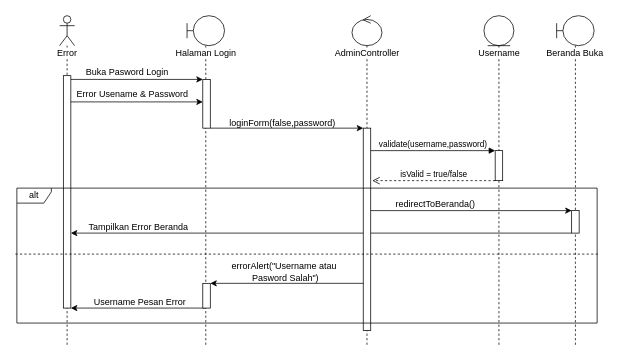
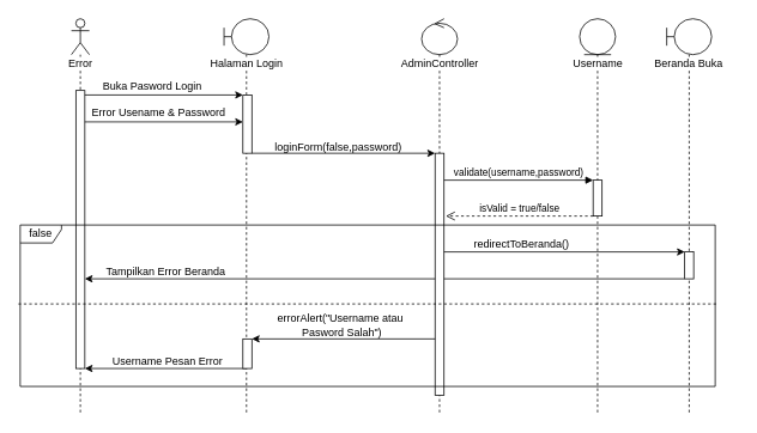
  <mxCell id="0" />
  <mxCell id="1" parent="0" />
  <mxCell id="2" style="rounded=0;orthogonalLoop=1;jettySize=auto;html=1;" parent="1" edge="1"><mxGeometry relative="1" as="geometry"><mxPoint x="762" y="310" as="sourcePoint" /><mxPoint x="94" y="310" as="targetPoint" /></mxGeometry></mxCell>
  <mxCell id="3" style="rounded=0;orthogonalLoop=1;jettySize=auto;html=1;" parent="1" edge="1"><mxGeometry relative="1" as="geometry"><mxPoint x="273.5" y="410" as="sourcePoint" /><mxPoint x="94" y="410" as="targetPoint" /></mxGeometry></mxCell>
  <mxCell id="4" value="" style="shape=umlLifeline;perimeter=lifelinePerimeter;whiteSpace=wrap;html=1;container=1;dropTarget=0;collapsible=0;recursiveResize=0;outlineConnect=0;portConstraint=eastwest;newEdgeStyle={&quot;curved&quot;:0,&quot;rounded&quot;:0};participant=umlBoundary;" parent="1" vertex="1"><mxGeometry x="249" y="20" width="50" height="440" as="geometry" /></mxCell>
  <mxCell id="5" value="" style="html=1;points=[[0,0,0,0,5],[0,1,0,0,-5],[1,0,0,0,5],[1,1,0,0,-5]];perimeter=orthogonalPerimeter;outlineConnect=0;targetShapes=umlLifeline;portConstraint=eastwest;newEdgeStyle={&quot;curved&quot;:0,&quot;rounded&quot;:0};" parent="4" vertex="1"><mxGeometry x="21" y="85" width="10" height="65" as="geometry" /></mxCell>
  <mxCell id="6" value="" style="html=1;points=[[0,0,0,0,5],[0,1,0,0,-5],[1,0,0,0,5],[1,1,0,0,-5]];perimeter=orthogonalPerimeter;outlineConnect=0;targetShapes=umlLifeline;portConstraint=eastwest;newEdgeStyle={&quot;curved&quot;:0,&quot;rounded&quot;:0};" parent="4" vertex="1"><mxGeometry x="21" y="357" width="10" height="33" as="geometry" /></mxCell>
  <mxCell id="7" style="rounded=0;orthogonalLoop=1;jettySize=auto;html=1;" parent="1" target="6" edge="1"><mxGeometry relative="1" as="geometry"><mxPoint x="488.5" y="377" as="sourcePoint" /><mxPoint x="273.071" y="377" as="targetPoint" /></mxGeometry></mxCell>
  <mxCell id="8" value="" style="shape=umlLifeline;perimeter=lifelinePerimeter;whiteSpace=wrap;html=1;container=1;dropTarget=0;collapsible=0;recursiveResize=0;outlineConnect=0;portConstraint=eastwest;newEdgeStyle={&quot;curved&quot;:0,&quot;rounded&quot;:0};participant=umlControl;" parent="1" vertex="1"><mxGeometry x="469" y="20" width="40" height="440" as="geometry" /></mxCell>
  <mxCell id="9" value="" style="html=1;points=[[0,0,0,0,5],[0,1,0,0,-5],[1,0,0,0,5],[1,1,0,0,-5]];perimeter=orthogonalPerimeter;outlineConnect=0;targetShapes=umlLifeline;portConstraint=eastwest;newEdgeStyle={&quot;curved&quot;:0,&quot;rounded&quot;:0};" parent="8" vertex="1"><mxGeometry x="15" y="150" width="10" height="270" as="geometry" /></mxCell>
  <mxCell id="10" value="" style="shape=umlLifeline;perimeter=lifelinePerimeter;whiteSpace=wrap;html=1;container=1;dropTarget=0;collapsible=0;recursiveResize=0;outlineConnect=0;portConstraint=eastwest;newEdgeStyle={&quot;curved&quot;:0,&quot;rounded&quot;:0};participant=umlEntity;" parent="1" vertex="1"><mxGeometry x="645" y="20" width="40" height="440" as="geometry" /></mxCell>
  <mxCell id="11" value="" style="html=1;points=[[0,0,0,0,5],[0,1,0,0,-5],[1,0,0,0,5],[1,1,0,0,-5]];perimeter=orthogonalPerimeter;outlineConnect=0;targetShapes=umlLifeline;portConstraint=eastwest;newEdgeStyle={&quot;curved&quot;:0,&quot;rounded&quot;:0};" parent="10" vertex="1"><mxGeometry x="15" y="180" width="10" height="40" as="geometry" /></mxCell>
  <mxCell id="12" value="" style="shape=umlLifeline;perimeter=lifelinePerimeter;whiteSpace=wrap;html=1;container=1;dropTarget=0;collapsible=0;recursiveResize=0;outlineConnect=0;portConstraint=eastwest;newEdgeStyle={&quot;curved&quot;:0,&quot;rounded&quot;:0};participant=umlBoundary;" parent="1" vertex="1"><mxGeometry x="742" y="20" width="50" height="440" as="geometry" /></mxCell>
  <mxCell id="13" value="" style="html=1;points=[[0,0,0,0,5],[0,1,0,0,-5],[1,0,0,0,5],[1,1,0,0,-5]];perimeter=orthogonalPerimeter;outlineConnect=0;targetShapes=umlLifeline;portConstraint=eastwest;newEdgeStyle={&quot;curved&quot;:0,&quot;rounded&quot;:0};" parent="12" vertex="1"><mxGeometry x="20" y="260" width="10" height="30" as="geometry" /></mxCell>
  <mxCell id="14" value="" style="shape=umlLifeline;perimeter=lifelinePerimeter;whiteSpace=wrap;html=1;container=1;dropTarget=0;collapsible=0;recursiveResize=0;outlineConnect=0;portConstraint=eastwest;newEdgeStyle={&quot;curved&quot;:0,&quot;rounded&quot;:0};participant=umlActor;" parent="1" vertex="1"><mxGeometry x="79" y="20" width="20" height="440" as="geometry" /></mxCell>
  <mxCell id="15" value="" style="html=1;points=[[0,0,0,0,5],[0,1,0,0,-5],[1,0,0,0,5],[1,1,0,0,-5]];perimeter=orthogonalPerimeter;outlineConnect=0;targetShapes=umlLifeline;portConstraint=eastwest;newEdgeStyle={&quot;curved&quot;:0,&quot;rounded&quot;:0};" parent="14" vertex="1"><mxGeometry x="5" y="80" width="10" height="310" as="geometry" /></mxCell>
  <mxCell id="16" value="Error" style="text;html=1;align=center;verticalAlign=middle;resizable=0;points=[];autosize=1;strokeColor=none;fillColor=none;labelBackgroundColor=#FFFFFF;" parent="1" vertex="1"><mxGeometry x="59" y="55" width="60" height="30" as="geometry" /></mxCell>
  <mxCell id="17" value="Halaman Login" style="text;html=1;align=center;verticalAlign=middle;resizable=0;points=[];autosize=1;strokeColor=none;fillColor=none;labelBackgroundColor=#FFFFFF;" parent="1" vertex="1"><mxGeometry x="224" y="55" width="100" height="30" as="geometry" /></mxCell>
  <mxCell id="18" value="AdminController" style="text;html=1;align=center;verticalAlign=middle;resizable=0;points=[];autosize=1;strokeColor=none;fillColor=none;labelBackgroundColor=#FFFFFF;" parent="1" vertex="1"><mxGeometry x="434" y="55" width="110" height="30" as="geometry" /></mxCell>
  <mxCell id="19" value="Username" style="text;html=1;align=center;verticalAlign=middle;resizable=0;points=[];autosize=1;strokeColor=none;fillColor=none;labelBackgroundColor=#FFFFFF;" parent="1" vertex="1"><mxGeometry x="625" y="55" width="80" height="30" as="geometry" /></mxCell>
  <mxCell id="20" value="Beranda Buka" style="text;html=1;align=center;verticalAlign=middle;resizable=0;points=[];autosize=1;strokeColor=none;fillColor=none;labelBackgroundColor=#FFFFFF;" parent="1" vertex="1"><mxGeometry x="711" y="55" width="110" height="30" as="geometry" /></mxCell>
  <mxCell id="21" style="rounded=0;orthogonalLoop=1;jettySize=auto;html=1;exitX=1;exitY=0;exitDx=0;exitDy=5;exitPerimeter=0;" parent="1" source="15" target="5" edge="1"><mxGeometry relative="1" as="geometry" /></mxCell>
  <mxCell id="22" value="Buka Pasword Login" style="text;html=1;align=center;verticalAlign=middle;resizable=0;points=[];autosize=1;strokeColor=none;fillColor=none;" parent="1" vertex="1"><mxGeometry x="104" y="80" width="130" height="30" as="geometry" /></mxCell>
  <mxCell id="23" style="rounded=0;orthogonalLoop=1;jettySize=auto;html=1;exitX=1;exitY=0;exitDx=0;exitDy=5;exitPerimeter=0;" parent="1" edge="1"><mxGeometry relative="1" as="geometry"><mxPoint x="94" y="135" as="sourcePoint" /><mxPoint x="270" y="135" as="targetPoint" /></mxGeometry></mxCell>
  <mxCell id="24" value="Error Usename &amp;amp; Password" style="text;html=1;align=center;verticalAlign=middle;resizable=0;points=[];autosize=1;strokeColor=none;fillColor=none;" parent="1" vertex="1"><mxGeometry x="91" y="110" width="170" height="30" as="geometry" /></mxCell>
  <mxCell id="25" style="rounded=0;orthogonalLoop=1;jettySize=auto;html=1;" parent="1" target="9" edge="1"><mxGeometry relative="1" as="geometry"><mxPoint x="280" y="170" as="sourcePoint" /><mxPoint x="526" y="170" as="targetPoint" /></mxGeometry></mxCell>
  <mxCell id="26" value="loginForm(false,password)" style="text;html=1;align=center;verticalAlign=middle;resizable=0;points=[];autosize=1;strokeColor=none;fillColor=none;" parent="1" vertex="1"><mxGeometry x="281" y="149" width="190" height="30" as="geometry" /></mxCell>
  <mxCell id="27" value="validate(username,password)" style="html=1;verticalAlign=bottom;endArrow=block;curved=0;rounded=0;" parent="1" target="11" edge="1"><mxGeometry relative="1" as="geometry"><mxPoint x="494" y="200" as="sourcePoint" /><mxPoint x="627" y="200" as="targetPoint" /></mxGeometry></mxCell>
  <mxCell id="28" value="isValid = true/false" style="html=1;verticalAlign=bottom;endArrow=open;dashed=1;endSize=8;curved=0;rounded=0;" parent="1" source="11" edge="1"><mxGeometry relative="1" as="geometry"><mxPoint x="496" y="240" as="targetPoint" /><mxPoint x="627" y="240" as="sourcePoint" /></mxGeometry></mxCell>
  <mxCell id="29" style="rounded=0;orthogonalLoop=1;jettySize=auto;html=1;" parent="1" edge="1"><mxGeometry relative="1" as="geometry"><mxPoint x="494" y="280" as="sourcePoint" /><mxPoint x="762" y="280" as="targetPoint" /></mxGeometry></mxCell>
  <mxCell id="30" value="redirectToBeranda()" style="text;html=1;align=center;verticalAlign=middle;resizable=0;points=[];autosize=1;strokeColor=none;fillColor=none;" parent="1" vertex="1"><mxGeometry x="515" y="257" width="130" height="30" as="geometry" /></mxCell>
- <mxCell id="31" value="alt" style="shape=umlFrame;whiteSpace=wrap;html=1;pointerEvents=0;width=46;height=20;" parent="1" vertex="1"><mxGeometry x="22" y="250" width="774" height="180" as="geometry" /></mxCell>
+ <mxCell id="31" value="false" style="shape=umlFrame;whiteSpace=wrap;html=1;pointerEvents=0;width=46;height=20;" parent="1" vertex="1"><mxGeometry x="22" y="250" width="774" height="180" as="geometry" /></mxCell>
  <mxCell id="32" value="Tampilkan Error Beranda" style="text;html=1;align=center;verticalAlign=middle;resizable=0;points=[];autosize=1;strokeColor=none;fillColor=none;" parent="1" vertex="1"><mxGeometry x="94" y="287" width="180" height="30" as="geometry" /></mxCell>
  <mxCell id="33" value="errorAlert(&quot;Username atau&amp;nbsp;&lt;div&gt;Pasword Salah&quot;)&lt;/div&gt;" style="text;html=1;align=center;verticalAlign=middle;resizable=0;points=[];autosize=1;strokeColor=none;fillColor=none;" parent="1" vertex="1"><mxGeometry x="295" y="342" width="170" height="40" as="geometry" /></mxCell>
  <mxCell id="34" value="Username Pesan Error" style="text;html=1;align=center;verticalAlign=middle;resizable=0;points=[];autosize=1;strokeColor=none;fillColor=none;" parent="1" vertex="1"><mxGeometry x="116" y="387" width="140" height="30" as="geometry" /></mxCell>
  <mxCell id="35" value="" style="line;strokeWidth=1;fillColor=none;align=left;verticalAlign=middle;spacingTop=-1;spacingLeft=3;spacingRight=3;rotatable=0;labelPosition=right;points=[];portConstraint=eastwest;strokeColor=inherit;dashed=1;" parent="1" vertex="1"><mxGeometry x="20" y="334" width="780" height="8" as="geometry" /></mxCell>
